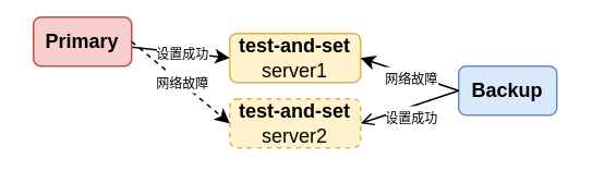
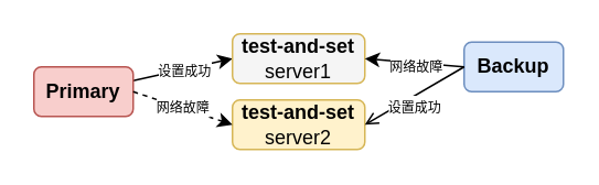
  <mxCell id="0" />
  <mxCell id="1" parent="0" />
  <mxCell id="2" style="rounded=0;orthogonalLoop=1;jettySize=auto;html=1;entryX=0;entryY=0.5;entryDx=0;entryDy=0;" edge="1" parent="1" source="4" target="6"><mxGeometry relative="1" as="geometry" /></mxCell>
  <mxCell id="3" value="&lt;font style=&quot;font-size: 8px;&quot;&gt;设置成功&lt;/font&gt;" style="edgeLabel;html=1;align=center;verticalAlign=middle;resizable=0;points=[];" vertex="1" connectable="0" parent="2"><mxGeometry x="0.052" y="1" relative="1" as="geometry"><mxPoint x="-1" y="1" as="offset" /></mxGeometry></mxCell>
- <mxCell id="4" value="Primary" style="rounded=1;whiteSpace=wrap;html=1;fillColor=#f8cecc;strokeColor=#b85450;fontStyle=1" vertex="1" parent="1"><mxGeometry x="20" y="10" width="60" height="30" as="geometry" /></mxCell>
- <mxCell id="5" value="Backup" style="rounded=1;whiteSpace=wrap;html=1;fillColor=#dae8fc;strokeColor=#6c8ebf;fontStyle=1" vertex="1" parent="1"><mxGeometry x="280" y="40" width="60" height="30" as="geometry" /></mxCell>
- <mxCell id="6" value="&lt;b&gt;test-and-set&lt;/b&gt; server1" style="rounded=1;whiteSpace=wrap;html=1;fillColor=#fff2cc;strokeColor=#d6b656;" vertex="1" parent="1"><mxGeometry x="140" y="20" width="80" height="30" as="geometry" /></mxCell>
- <mxCell id="7" value="&lt;b&gt;test-and-set&lt;/b&gt; server2" style="rounded=1;whiteSpace=wrap;html=1;fillColor=#fff2cc;strokeColor=#d6b656;dashed=1;" vertex="1" parent="1"><mxGeometry x="140" y="60" width="80" height="30" as="geometry" /></mxCell>
+ <mxCell id="4" value="Primary" style="rounded=1;whiteSpace=wrap;html=1;fillColor=#f8cecc;strokeColor=#b85450;fontStyle=1" vertex="1" parent="1"><mxGeometry x="20" y="40" width="60" height="30" as="geometry" /></mxCell>
+ <mxCell id="5" value="Backup" style="rounded=1;whiteSpace=wrap;html=1;fillColor=#dae8fc;strokeColor=#6c8ebf;fontStyle=1" vertex="1" parent="1"><mxGeometry x="280" y="25" width="60" height="30" as="geometry" /></mxCell>
+ <mxCell id="6" value="&lt;b&gt;test-and-set&lt;/b&gt; server1" style="rounded=1;whiteSpace=wrap;html=1;fillColor=#f5f5f5;strokeColor=#d6b656;" vertex="1" parent="1"><mxGeometry x="140" y="20" width="80" height="30" as="geometry" /></mxCell>
+ <mxCell id="7" value="&lt;b&gt;test-and-set&lt;/b&gt; server2" style="rounded=1;whiteSpace=wrap;html=1;fillColor=#fff2cc;strokeColor=#d6b656;" vertex="1" parent="1"><mxGeometry x="140" y="60" width="80" height="30" as="geometry" /></mxCell>
  <mxCell id="8" value="" style="endArrow=classic;html=1;rounded=0;exitX=1;exitY=0.5;exitDx=0;exitDy=0;entryX=0;entryY=0.5;entryDx=0;entryDy=0;dashed=1;" edge="1" parent="1" source="4" target="7"><mxGeometry width="50" height="50" relative="1" as="geometry"><mxPoint x="120" y="170" as="sourcePoint" /><mxPoint x="170" y="120" as="targetPoint" /></mxGeometry></mxCell>
  <mxCell id="9" value="&lt;font style=&quot;font-size: 8px;&quot;&gt;网络故障&lt;/font&gt;" style="edgeLabel;html=1;align=center;verticalAlign=middle;resizable=0;points=[];" vertex="1" connectable="0" parent="8"><mxGeometry x="-0.006" y="1" relative="1" as="geometry"><mxPoint as="offset" /></mxGeometry></mxCell>
  <mxCell id="10" value="" style="endArrow=classic;html=1;rounded=0;exitX=0;exitY=0.5;exitDx=0;exitDy=0;entryX=1;entryY=0.5;entryDx=0;entryDy=0;dashed=0;" edge="1" parent="1" source="5" target="6"><mxGeometry width="50" height="50" relative="1" as="geometry"><mxPoint x="250" y="90" as="sourcePoint" /><mxPoint x="310" y="110" as="targetPoint" /></mxGeometry></mxCell>
  <mxCell id="11" value="&lt;font style=&quot;font-size: 8px;&quot;&gt;网络故障&lt;/font&gt;" style="edgeLabel;html=1;align=center;verticalAlign=middle;resizable=0;points=[];" vertex="1" connectable="0" parent="10"><mxGeometry x="-0.006" y="1" relative="1" as="geometry"><mxPoint as="offset" /></mxGeometry></mxCell>
  <mxCell id="12" style="rounded=0;orthogonalLoop=1;jettySize=auto;html=1;entryX=1;entryY=0.5;entryDx=0;entryDy=0;exitX=0;exitY=0.5;exitDx=0;exitDy=0;endArrow=open;" edge="1" parent="1" source="5" target="7"><mxGeometry relative="1" as="geometry"><mxPoint x="90" y="58" as="sourcePoint" /><mxPoint x="150" y="45" as="targetPoint" /></mxGeometry></mxCell>
  <mxCell id="13" value="&lt;font style=&quot;font-size: 8px;&quot;&gt;设置成功&lt;/font&gt;" style="edgeLabel;html=1;align=center;verticalAlign=middle;resizable=0;points=[];" vertex="1" connectable="0" parent="12"><mxGeometry x="0.052" y="1" relative="1" as="geometry"><mxPoint x="1" y="4" as="offset" /></mxGeometry></mxCell>
